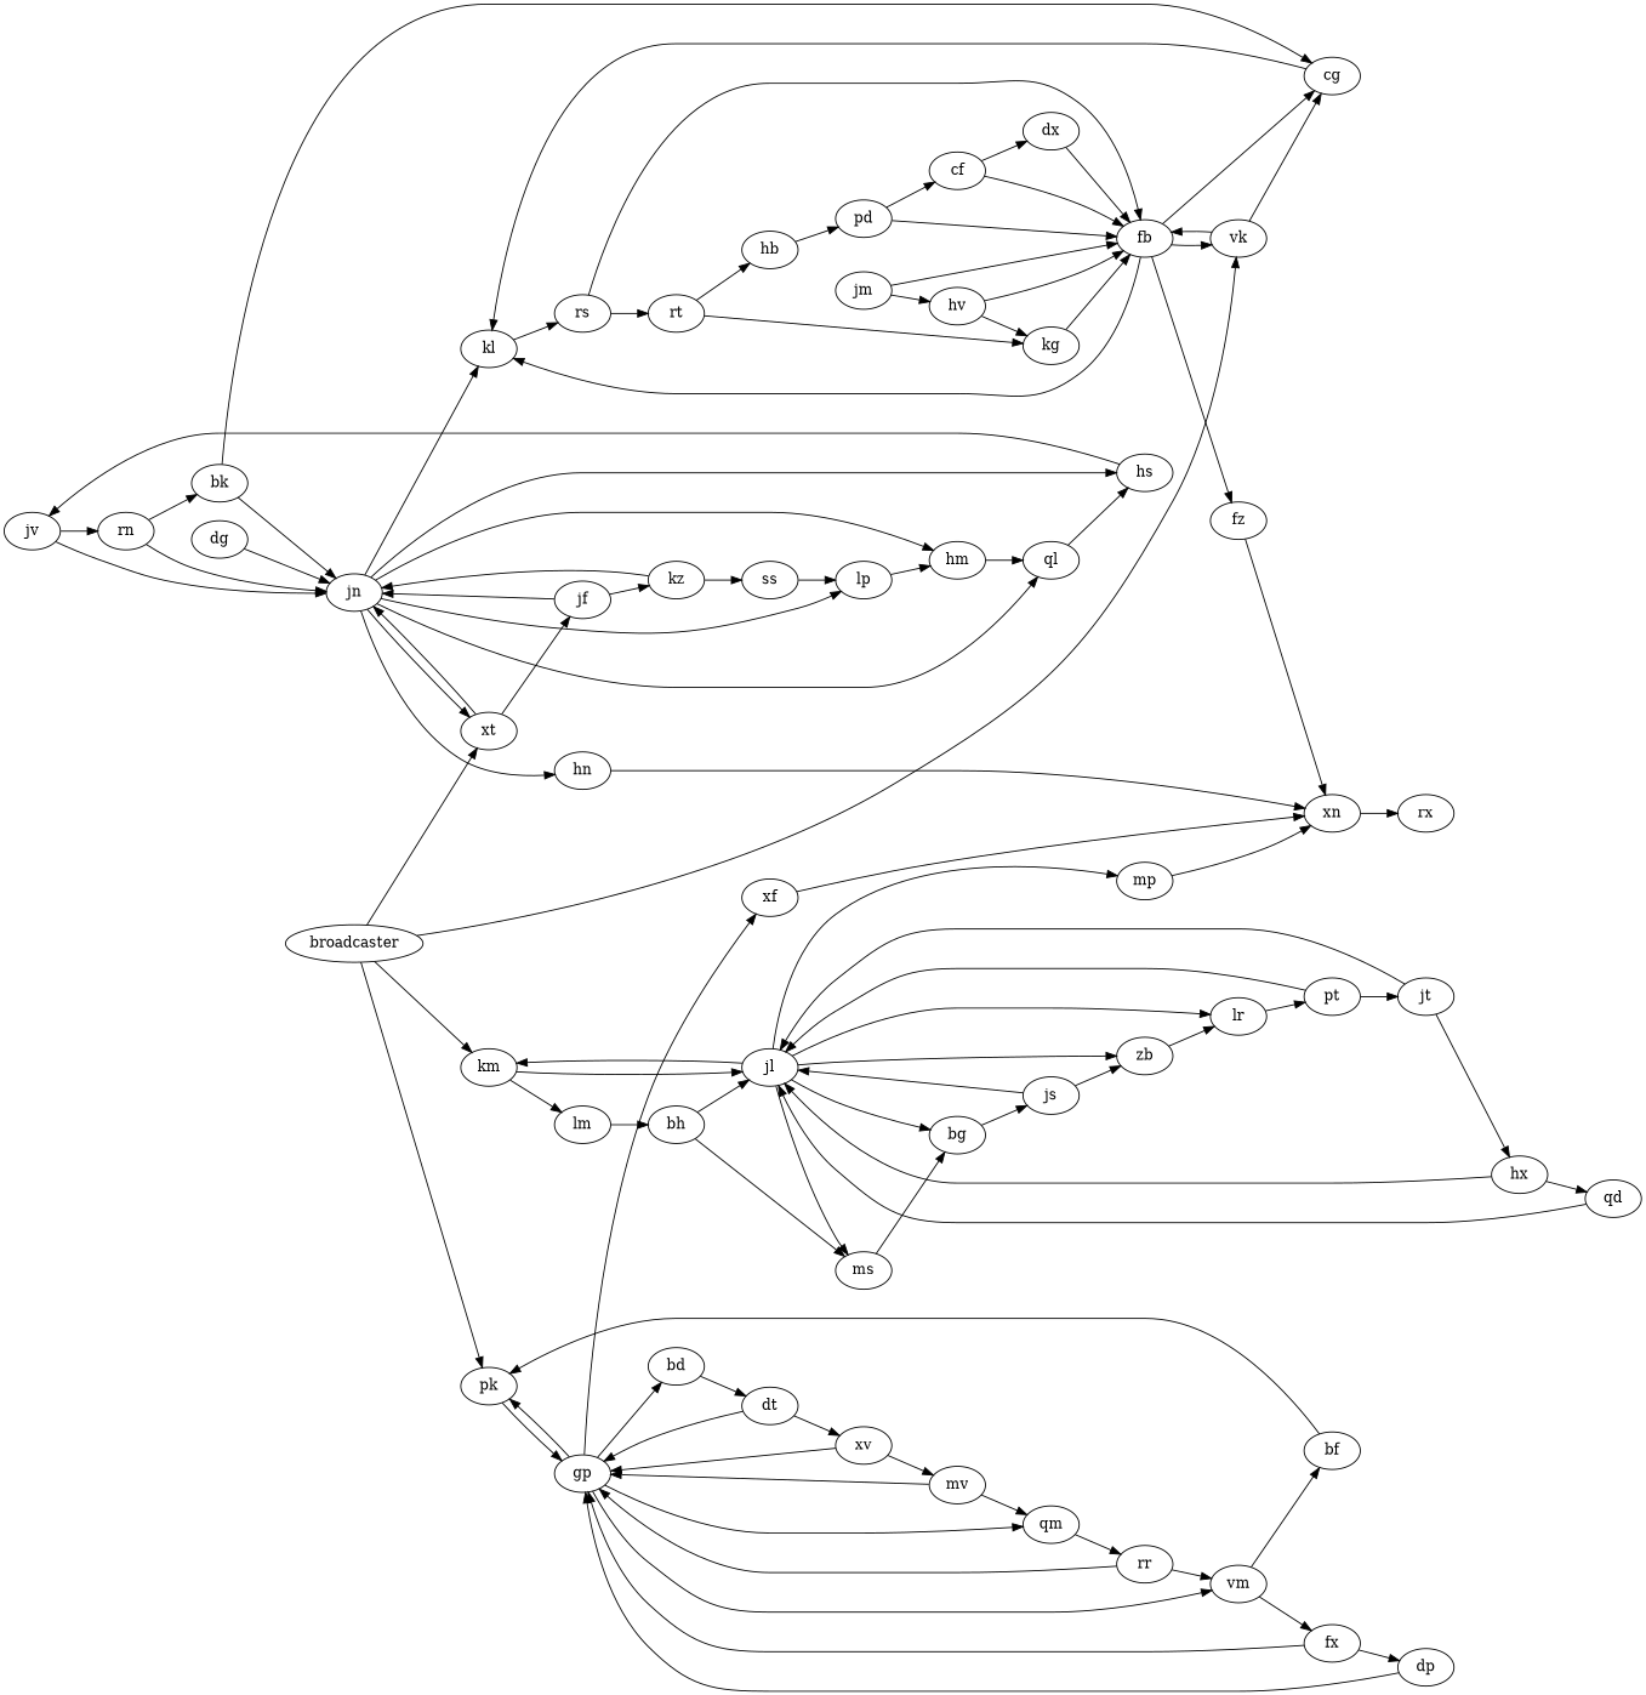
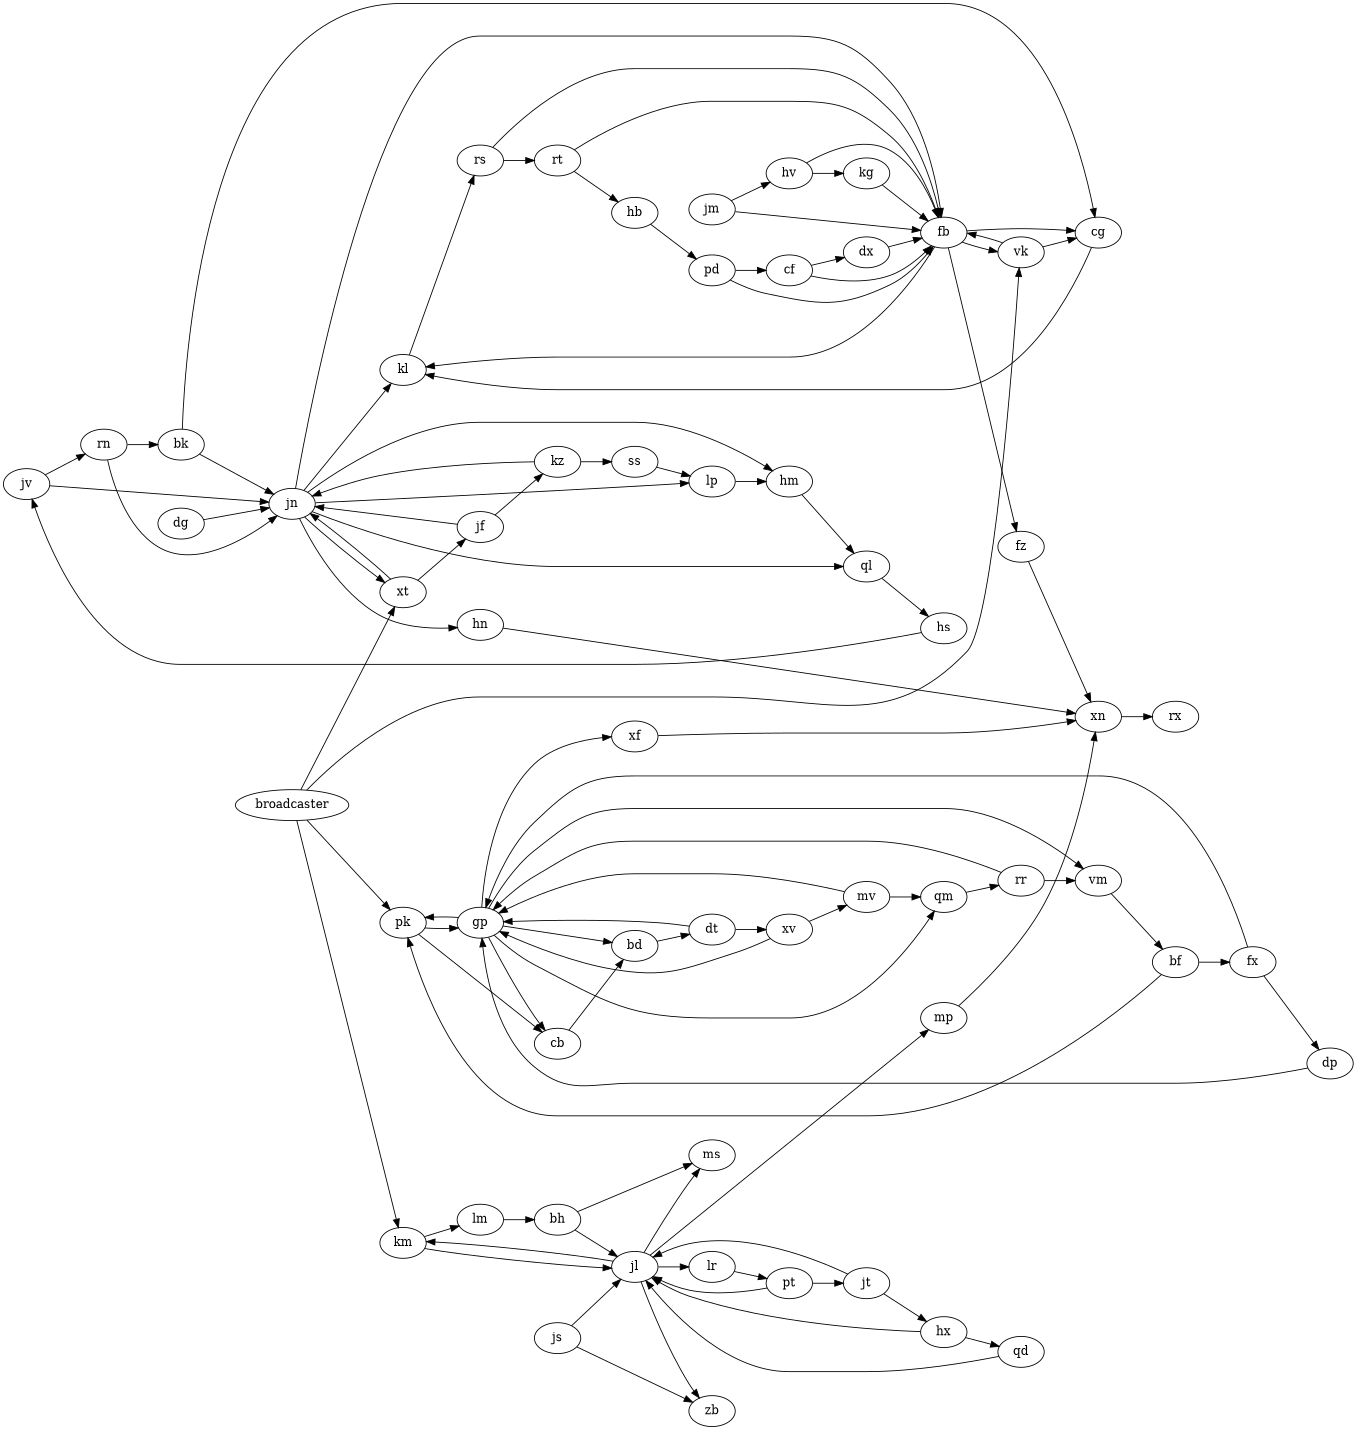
  digraph {
    rankdir=LR
    jv
    rn
    jn
    bk
    hm
    ql
    hs
    lp
    hn
    xt
    kl
    cg
    ss
    xn
    jf
    fb
    vk
    fz
    hb
    pd
    rs
    cf
    rx
    rt
    rr
    vm
    gp
    bf
+   cb
    bd
    qm
    xf
    pk
    fx
    dt
    xv
    dx
    jm
    hv
    kg
    mv
    js
    zb
    jl
    lr
    ms
    km
    mp
-   bg
    pt
    lm
    bh
    dg
    jt
    hx
    qd
    kz
    broadcaster
    dp
    jv -> rn
    jv -> jn
    rn -> jn
    rn -> bk
    jn -> hm
    jn -> ql
-   jn -> hs
+   jn -> fb
    jn -> lp
    jn -> hn
    jn -> xt
    jn -> kl
    bk -> jn
    bk -> cg
    hm -> ql
    ql -> hs
    hs -> jv
    lp -> hm
    hn -> xn
    xt -> jn
    xt -> jf
    kl -> rs
    cg -> kl
    ss -> lp
    xn -> rx
    jf -> jn
    jf -> kz
    fb -> kl
    fb -> cg
    fb -> vk
    fb -> fz
    vk -> cg
    vk -> fb
    fz -> xn
    hb -> pd
    pd -> fb
    pd -> cf
    rs -> fb
    rs -> rt
    cf -> fb
    cf -> dx
-   rt -> kg
+   rt -> fb
    rt -> hb
    rr -> vm
    rr -> gp
    vm -> bf
    gp -> vm
+   gp -> cb
    gp -> bd
    gp -> qm
    gp -> xf
    gp -> pk
    bf -> pk
-   vm -> fx
+   bf -> fx
+   cb -> bd
    bd -> dt
    qm -> rr
    xf -> xn
    pk -> gp
+   pk -> cb
    fx -> gp
    fx -> dp
    dt -> gp
    dt -> xv
    xv -> gp
    xv -> mv
    dx -> fb
    jm -> fb
    jm -> hv
    hv -> fb
    hv -> kg
    kg -> fb
    mv -> gp
    mv -> qm
    js -> zb
    js -> jl
-   zb -> lr
    jl -> zb
    jl -> lr
    jl -> ms
    jl -> km
    jl -> mp
-   jl -> bg
    lr -> pt
-   ms -> bg
    km -> jl
    km -> lm
    mp -> xn
-   bg -> js
    pt -> jl
    pt -> jt
    lm -> bh
    bh -> jl
    bh -> ms
    dg -> jn
    jt -> jl
    jt -> hx
    hx -> jl
    hx -> qd
    qd -> jl
    kz -> jn
    kz -> ss
    broadcaster -> xt
    broadcaster -> vk
    broadcaster -> pk
    broadcaster -> km
    dp -> gp
  }
